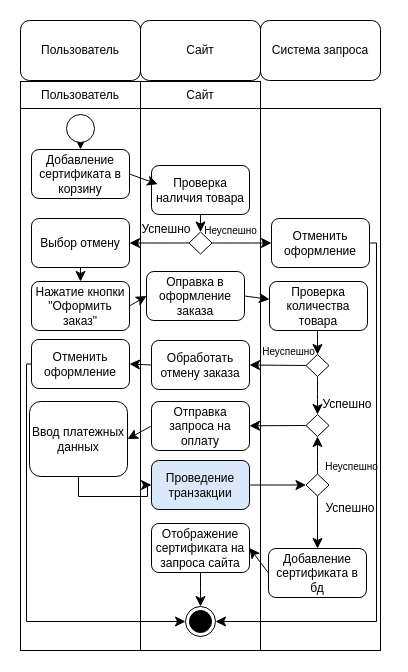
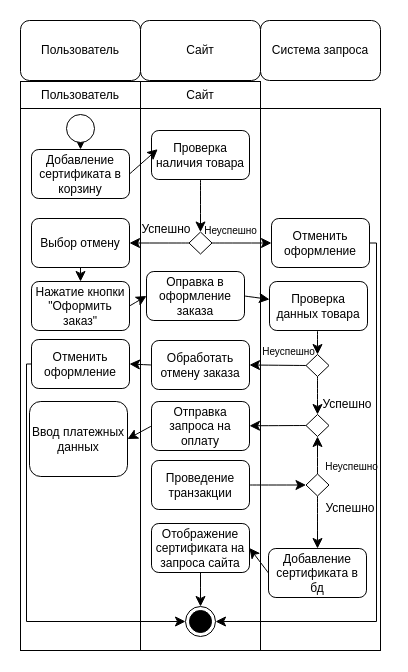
  <mxCell id="0" />
  <mxCell id="1" parent="0" />
  <mxCell id="2" value="Пользователь" style="rounded=1;whiteSpace=wrap;html=1;" vertex="1" parent="1"><mxGeometry x="20" y="20" width="120" height="60" as="geometry" /></mxCell>
  <mxCell id="3" value="Сайт" style="rounded=1;whiteSpace=wrap;html=1;" vertex="1" parent="1"><mxGeometry x="140" y="20" width="120" height="60" as="geometry" /></mxCell>
  <mxCell id="4" value="Система запроса" style="rounded=1;whiteSpace=wrap;html=1;" vertex="1" parent="1"><mxGeometry x="260" y="20" width="120" height="60" as="geometry" /></mxCell>
  <mxCell id="5" value="Пользователь" style="rounded=0;whiteSpace=wrap;html=1;" vertex="1" parent="1"><mxGeometry x="20" y="81" width="120" height="27" as="geometry" /></mxCell>
  <mxCell id="6" value="Сайт" style="rounded=0;whiteSpace=wrap;html=1;" vertex="1" parent="1"><mxGeometry x="140" y="81" width="120" height="27" as="geometry" /></mxCell>
  <mxCell id="7" value="" style="rounded=0;whiteSpace=wrap;html=1;" vertex="1" parent="1"><mxGeometry x="20" y="108" width="120" height="542" as="geometry" /></mxCell>
  <mxCell id="8" value="" style="rounded=0;whiteSpace=wrap;html=1;" vertex="1" parent="1"><mxGeometry x="140" y="108" width="120" height="542" as="geometry" /></mxCell>
  <mxCell id="9" value="" style="rounded=0;whiteSpace=wrap;html=1;" vertex="1" parent="1"><mxGeometry x="260" y="108" width="120" height="542" as="geometry" /></mxCell>
  <mxCell id="10" style="edgeStyle=none;curved=1;rounded=0;orthogonalLoop=1;jettySize=auto;html=1;entryX=0.5;entryY=0;entryDx=0;entryDy=0;fontSize=12;startSize=8;endSize=8;" edge="1" parent="1" source="11" target="12"><mxGeometry relative="1" as="geometry" /></mxCell>
  <mxCell id="11" value="" style="ellipse;whiteSpace=wrap;html=1;aspect=fixed;" vertex="1" parent="1"><mxGeometry x="66" y="114" width="28" height="28" as="geometry" /></mxCell>
  <mxCell id="12" value="Добавление сертификата в корзину" style="rounded=1;whiteSpace=wrap;html=1;" vertex="1" parent="1"><mxGeometry x="31" y="149" width="98" height="49" as="geometry" /></mxCell>
  <mxCell id="13" style="edgeStyle=none;curved=1;rounded=0;orthogonalLoop=1;jettySize=auto;html=1;exitX=0.5;exitY=1;exitDx=0;exitDy=0;fontSize=12;startSize=8;endSize=8;" edge="1" parent="1" source="14" target="17"><mxGeometry relative="1" as="geometry" /></mxCell>
- <mxCell id="14" value="Проверка наличия товара" style="rounded=1;whiteSpace=wrap;html=1;" vertex="1" parent="1"><mxGeometry x="151" y="165" width="98" height="49" as="geometry" /></mxCell>
+ <mxCell id="14" value="Проверка наличия товара" style="rounded=1;whiteSpace=wrap;html=1;" vertex="1" parent="1"><mxGeometry x="151" y="130" width="98" height="49" as="geometry" /></mxCell>
  <mxCell id="15" style="edgeStyle=none;curved=1;rounded=0;orthogonalLoop=1;jettySize=auto;html=1;entryX=0;entryY=0.5;entryDx=0;entryDy=0;fontSize=12;startSize=8;endSize=8;" edge="1" parent="1" source="17" target="21"><mxGeometry relative="1" as="geometry" /></mxCell>
  <mxCell id="16" style="edgeStyle=none;curved=1;rounded=0;orthogonalLoop=1;jettySize=auto;html=1;entryX=1;entryY=0.5;entryDx=0;entryDy=0;fontSize=12;startSize=8;endSize=8;" edge="1" parent="1" source="17" target="19"><mxGeometry relative="1" as="geometry" /></mxCell>
  <mxCell id="17" value="" style="rhombus;whiteSpace=wrap;html=1;" vertex="1" parent="1"><mxGeometry x="188.5" y="231.5" width="23" height="22" as="geometry" /></mxCell>
  <mxCell id="18" style="edgeStyle=none;curved=1;rounded=0;orthogonalLoop=1;jettySize=auto;html=1;exitX=0.5;exitY=1;exitDx=0;exitDy=0;fontSize=12;startSize=8;endSize=8;" edge="1" parent="1" source="19" target="25"><mxGeometry relative="1" as="geometry" /></mxCell>
  <mxCell id="19" value="Выбор отмену" style="rounded=1;whiteSpace=wrap;html=1;" vertex="1" parent="1"><mxGeometry x="31" y="218" width="98" height="49" as="geometry" /></mxCell>
  <mxCell id="20" style="edgeStyle=orthogonalEdgeStyle;rounded=0;orthogonalLoop=1;jettySize=auto;html=1;exitX=1;exitY=0.5;exitDx=0;exitDy=0;entryX=1;entryY=0.5;entryDx=0;entryDy=0;fontSize=12;startSize=8;endSize=8;" edge="1" parent="1" source="21" target="57"><mxGeometry relative="1" as="geometry"><Array as="points"><mxPoint x="376" y="243" /><mxPoint x="376" y="621" /></Array></mxGeometry></mxCell>
  <mxCell id="21" value="Отменить оформление" style="rounded=1;whiteSpace=wrap;html=1;" vertex="1" parent="1"><mxGeometry x="271" y="218" width="98" height="49" as="geometry" /></mxCell>
  <mxCell id="22" value="Успешно" style="text;html=1;align=center;verticalAlign=middle;whiteSpace=wrap;rounded=0;" vertex="1" parent="1"><mxGeometry x="136" y="214" width="60" height="30" as="geometry" /></mxCell>
  <mxCell id="23" value="&lt;font style=&quot;font-size: 10px;&quot;&gt;Неуспешно&lt;/font&gt;" style="text;html=1;align=center;verticalAlign=middle;whiteSpace=wrap;rounded=0;" vertex="1" parent="1"><mxGeometry x="196" y="214" width="69" height="31" as="geometry" /></mxCell>
  <mxCell id="24" style="edgeStyle=none;curved=1;rounded=0;orthogonalLoop=1;jettySize=auto;html=1;exitX=1;exitY=0.5;exitDx=0;exitDy=0;entryX=0;entryY=0.5;entryDx=0;entryDy=0;fontSize=12;startSize=8;endSize=8;" edge="1" parent="1" source="25" target="27"><mxGeometry relative="1" as="geometry" /></mxCell>
  <mxCell id="25" value="Нажатие кнопки &quot;Оформить заказ&quot;" style="rounded=1;whiteSpace=wrap;html=1;" vertex="1" parent="1"><mxGeometry x="31" y="281" width="98" height="49" as="geometry" /></mxCell>
  <mxCell id="26" style="edgeStyle=none;curved=1;rounded=0;orthogonalLoop=1;jettySize=auto;html=1;exitX=1;exitY=0.5;exitDx=0;exitDy=0;fontSize=12;startSize=8;endSize=8;" edge="1" parent="1" source="27" target="29"><mxGeometry relative="1" as="geometry" /></mxCell>
  <mxCell id="27" value="Оправка в оформление заказа" style="rounded=1;whiteSpace=wrap;html=1;" vertex="1" parent="1"><mxGeometry x="146" y="271" width="98" height="49" as="geometry" /></mxCell>
  <mxCell id="28" style="edgeStyle=none;curved=1;rounded=0;orthogonalLoop=1;jettySize=auto;html=1;exitX=0.5;exitY=1;exitDx=0;exitDy=0;entryX=0.5;entryY=0;entryDx=0;entryDy=0;fontSize=12;startSize=8;endSize=8;" edge="1" parent="1" target="33"><mxGeometry relative="1" as="geometry"><mxPoint x="317" y="330" as="sourcePoint" /><mxPoint x="319" y="354" as="targetPoint" /></mxGeometry></mxCell>
- <mxCell id="29" value="Проверка количества товара" style="rounded=1;whiteSpace=wrap;html=1;" vertex="1" parent="1"><mxGeometry x="269" y="281" width="98" height="49" as="geometry" /></mxCell>
+ <mxCell id="29" value="Проверка данных товара" style="rounded=1;whiteSpace=wrap;html=1;" vertex="1" parent="1"><mxGeometry x="269" y="281" width="98" height="49" as="geometry" /></mxCell>
  <mxCell id="30" style="edgeStyle=none;curved=1;rounded=0;orthogonalLoop=1;jettySize=auto;html=1;exitX=1;exitY=0.5;exitDx=0;exitDy=0;entryX=0.063;entryY=0.381;entryDx=0;entryDy=0;entryPerimeter=0;fontSize=12;startSize=8;endSize=8;" edge="1" parent="1" source="12" target="14"><mxGeometry relative="1" as="geometry" /></mxCell>
  <mxCell id="31" style="edgeStyle=none;curved=1;rounded=0;orthogonalLoop=1;jettySize=auto;html=1;exitX=0;exitY=0.5;exitDx=0;exitDy=0;entryX=1;entryY=0.5;entryDx=0;entryDy=0;fontSize=12;startSize=8;endSize=8;" edge="1" parent="1" source="33" target="37"><mxGeometry relative="1" as="geometry" /></mxCell>
  <mxCell id="32" style="edgeStyle=none;curved=1;rounded=0;orthogonalLoop=1;jettySize=auto;html=1;exitX=0.5;exitY=1;exitDx=0;exitDy=0;entryX=0.5;entryY=0;entryDx=0;entryDy=0;fontSize=12;startSize=8;endSize=8;" edge="1" parent="1" source="33" target="35"><mxGeometry relative="1" as="geometry" /></mxCell>
  <mxCell id="33" value="" style="rhombus;whiteSpace=wrap;html=1;" vertex="1" parent="1"><mxGeometry x="305.5" y="354" width="23" height="22" as="geometry" /></mxCell>
  <mxCell id="34" style="edgeStyle=none;curved=1;rounded=0;orthogonalLoop=1;jettySize=auto;html=1;exitX=0;exitY=0.5;exitDx=0;exitDy=0;fontSize=12;startSize=8;endSize=8;" edge="1" parent="1" source="35" target="43"><mxGeometry relative="1" as="geometry" /></mxCell>
  <mxCell id="35" value="" style="rhombus;whiteSpace=wrap;html=1;" vertex="1" parent="1"><mxGeometry x="305.5" y="414" width="23" height="22" as="geometry" /></mxCell>
  <mxCell id="36" style="edgeStyle=none;curved=1;rounded=0;orthogonalLoop=1;jettySize=auto;html=1;exitX=0;exitY=0.5;exitDx=0;exitDy=0;entryX=1;entryY=0.5;entryDx=0;entryDy=0;fontSize=12;startSize=8;endSize=8;" edge="1" parent="1" source="37" target="39"><mxGeometry relative="1" as="geometry" /></mxCell>
  <mxCell id="37" value="Обработать отмену заказа" style="rounded=1;whiteSpace=wrap;html=1;" vertex="1" parent="1"><mxGeometry x="151" y="340" width="98" height="49" as="geometry" /></mxCell>
  <mxCell id="38" style="edgeStyle=orthogonalEdgeStyle;rounded=0;orthogonalLoop=1;jettySize=auto;html=1;exitX=0;exitY=0.5;exitDx=0;exitDy=0;entryX=0;entryY=0.5;entryDx=0;entryDy=0;fontSize=12;startSize=8;endSize=8;" edge="1" parent="1" source="39" target="57"><mxGeometry relative="1" as="geometry"><Array as="points"><mxPoint x="26" y="364" /><mxPoint x="26" y="621" /></Array></mxGeometry></mxCell>
  <mxCell id="39" value="Отменить оформление" style="rounded=1;whiteSpace=wrap;html=1;" vertex="1" parent="1"><mxGeometry x="31" y="339" width="98" height="49" as="geometry" /></mxCell>
- <mxCell id="40" style="edgeStyle=orthogonalEdgeStyle;rounded=0;orthogonalLoop=1;jettySize=auto;html=1;exitX=0.5;exitY=1;exitDx=0;exitDy=0;entryX=0;entryY=0.5;entryDx=0;entryDy=0;fontSize=12;startSize=8;endSize=8;" edge="1" parent="1" source="41" target="47"><mxGeometry relative="1" as="geometry" /></mxCell>
  <mxCell id="41" value="Ввод платежных данных" style="rounded=1;whiteSpace=wrap;html=1;" vertex="1" parent="1"><mxGeometry x="29" y="401" width="98" height="75" as="geometry" /></mxCell>
  <mxCell id="42" style="edgeStyle=none;curved=1;rounded=0;orthogonalLoop=1;jettySize=auto;html=1;exitX=0;exitY=0.5;exitDx=0;exitDy=0;entryX=1;entryY=0.5;entryDx=0;entryDy=0;fontSize=12;startSize=8;endSize=8;" edge="1" parent="1" source="43" target="41"><mxGeometry relative="1" as="geometry" /></mxCell>
  <mxCell id="43" value="Отправка запроса на оплату" style="rounded=1;whiteSpace=wrap;html=1;" vertex="1" parent="1"><mxGeometry x="151" y="401" width="98" height="49" as="geometry" /></mxCell>
  <mxCell id="44" value="&lt;font style=&quot;font-size: 10px;&quot;&gt;Неуспешно&lt;/font&gt;" style="text;html=1;align=center;verticalAlign=middle;whiteSpace=wrap;rounded=0;" vertex="1" parent="1"><mxGeometry x="254" y="335" width="69" height="31" as="geometry" /></mxCell>
  <mxCell id="45" value="Успешно" style="text;html=1;align=center;verticalAlign=middle;whiteSpace=wrap;rounded=0;" vertex="1" parent="1"><mxGeometry x="317" y="389" width="60" height="30" as="geometry" /></mxCell>
  <mxCell id="46" style="edgeStyle=none;curved=1;rounded=0;orthogonalLoop=1;jettySize=auto;html=1;exitX=1;exitY=0.5;exitDx=0;exitDy=0;entryX=0;entryY=0.5;entryDx=0;entryDy=0;fontSize=12;startSize=8;endSize=8;" edge="1" parent="1" source="47" target="50"><mxGeometry relative="1" as="geometry" /></mxCell>
- <mxCell id="47" value="Проведение транзакции" style="rounded=1;whiteSpace=wrap;html=1;fillColor=#dae8fc;" vertex="1" parent="1"><mxGeometry x="151" y="460" width="98" height="49" as="geometry" /></mxCell>
+ <mxCell id="47" value="Проведение транзакции" style="rounded=1;whiteSpace=wrap;html=1;" vertex="1" parent="1"><mxGeometry x="151" y="460" width="98" height="49" as="geometry" /></mxCell>
  <mxCell id="48" style="edgeStyle=none;curved=1;rounded=0;orthogonalLoop=1;jettySize=auto;html=1;exitX=0.5;exitY=0;exitDx=0;exitDy=0;entryX=0.5;entryY=1;entryDx=0;entryDy=0;fontSize=12;startSize=8;endSize=8;" edge="1" parent="1" source="50" target="35"><mxGeometry relative="1" as="geometry" /></mxCell>
  <mxCell id="49" style="edgeStyle=none;curved=1;rounded=0;orthogonalLoop=1;jettySize=auto;html=1;exitX=0.5;exitY=1;exitDx=0;exitDy=0;entryX=0.5;entryY=0;entryDx=0;entryDy=0;fontSize=12;startSize=8;endSize=8;" edge="1" parent="1" source="50" target="53"><mxGeometry relative="1" as="geometry" /></mxCell>
  <mxCell id="50" value="" style="rhombus;whiteSpace=wrap;html=1;" vertex="1" parent="1"><mxGeometry x="305.5" y="473.5" width="23" height="22" as="geometry" /></mxCell>
  <mxCell id="51" value="&lt;font style=&quot;font-size: 10px;&quot;&gt;Неуспешно&lt;/font&gt;" style="text;html=1;align=center;verticalAlign=middle;whiteSpace=wrap;rounded=0;" vertex="1" parent="1"><mxGeometry x="317" y="450" width="69" height="31" as="geometry" /></mxCell>
  <mxCell id="52" style="edgeStyle=none;curved=1;rounded=0;orthogonalLoop=1;jettySize=auto;html=1;exitX=0;exitY=0.5;exitDx=0;exitDy=0;entryX=1;entryY=0.5;entryDx=0;entryDy=0;fontSize=12;startSize=8;endSize=8;" edge="1" parent="1" source="53" target="56"><mxGeometry relative="1" as="geometry" /></mxCell>
  <mxCell id="53" value="Добавление сертификата в бд" style="rounded=1;whiteSpace=wrap;html=1;" vertex="1" parent="1"><mxGeometry x="268" y="548" width="98" height="49" as="geometry" /></mxCell>
  <mxCell id="54" value="Успешно" style="text;html=1;align=center;verticalAlign=middle;whiteSpace=wrap;rounded=0;" vertex="1" parent="1"><mxGeometry x="320" y="493" width="60" height="30" as="geometry" /></mxCell>
  <mxCell id="55" style="edgeStyle=none;curved=1;rounded=0;orthogonalLoop=1;jettySize=auto;html=1;exitX=0.5;exitY=1;exitDx=0;exitDy=0;fontSize=12;startSize=8;endSize=8;" edge="1" parent="1" source="56" target="57"><mxGeometry relative="1" as="geometry" /></mxCell>
  <mxCell id="56" value="Отображение сертификата на запроса сайта" style="rounded=1;whiteSpace=wrap;html=1;" vertex="1" parent="1"><mxGeometry x="151" y="523" width="98" height="49" as="geometry" /></mxCell>
  <mxCell id="57" value="" style="ellipse;html=1;shape=endState;fillColor=strokeColor;" vertex="1" parent="1"><mxGeometry x="185" y="606" width="30" height="30" as="geometry" /></mxCell>
